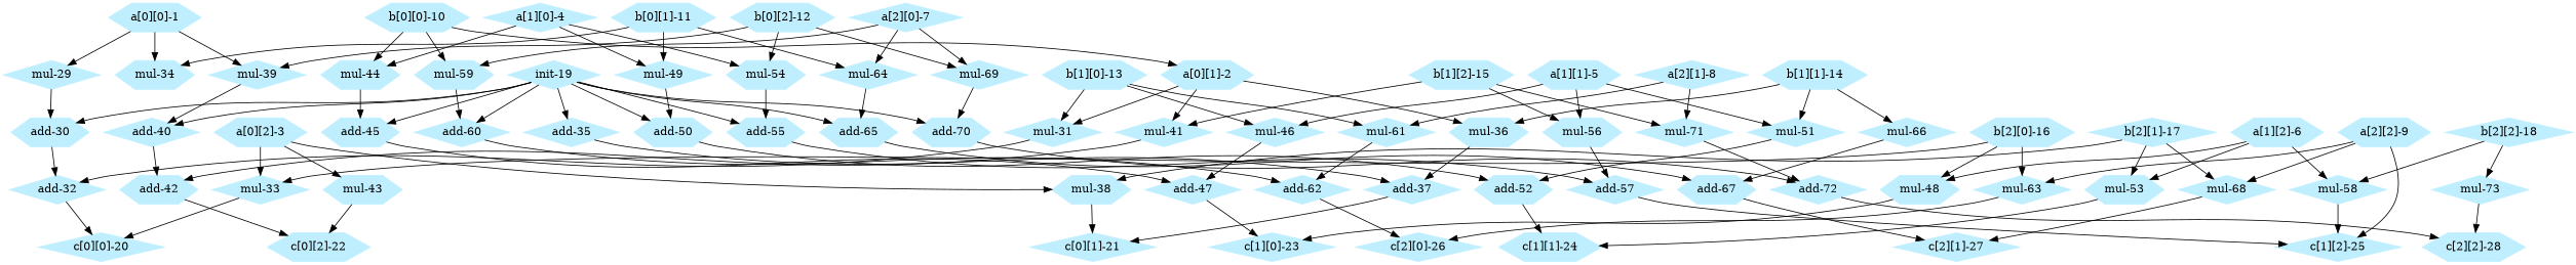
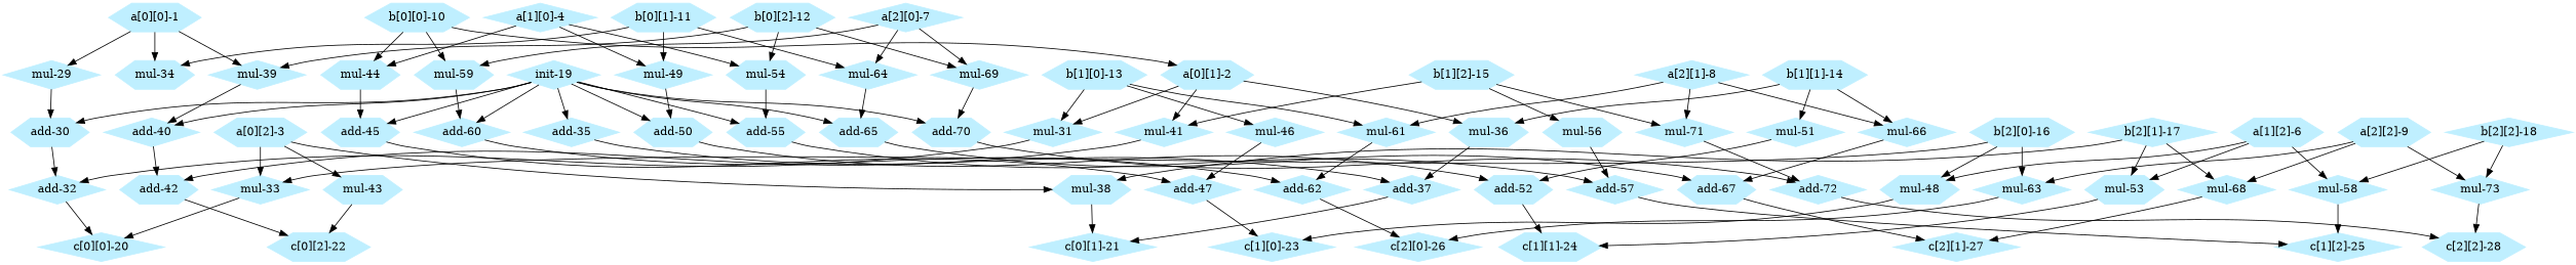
  digraph {
    node [color=lightblue1 shape=diamond style=filled]
    "a[0][0]-1" [shape=hexagon]
    "mul-29"
    "mul-34" [shape=hexagon]
    "mul-39"
    "add-30" [shape=hexagon]
    "add-40"
    "add-32"
    "b[0][0]-10" [shape=hexagon]
    "mul-44" [shape=hexagon]
    "mul-59" [shape=hexagon]
    "a[0][1]-2" [shape=hexagon]
    "add-45" [shape=hexagon]
    "add-60"
    "init-19"
    "add-35"
    "add-50" [shape=hexagon]
    "add-55" [shape=hexagon]
    "add-65" [shape=hexagon]
    "add-70" [shape=hexagon]
    "add-37"
    "add-42" [shape=hexagon]
    "add-47"
    "add-52" [shape=hexagon]
    "add-57"
    "add-62"
    "add-67" [shape=hexagon]
    "add-72"
    "c[0][0]-20"
    "mul-31"
    "mul-36" [shape=hexagon]
    "mul-41"
    "b[1][0]-13" [shape=hexagon]
    "mul-46"
    "mul-61"
    "a[0][2]-3" [shape=hexagon]
    "mul-33"
    "mul-38" [shape=hexagon]
    "mul-43" [shape=hexagon]
    "c[0][1]-21"
    "c[0][2]-22" [shape=hexagon]
    "b[2][0]-16" [shape=hexagon]
    "mul-48" [shape=hexagon]
    "mul-63"
    "c[1][0]-23"
    "c[2][0]-26"
    "b[0][1]-11" [shape=hexagon]
    "mul-49"
    "mul-64"
    "b[1][1]-14" [shape=hexagon]
    "mul-51"
    "mul-66"
    "b[2][1]-17"
    "mul-53" [shape=hexagon]
    "mul-68"
    "c[1][1]-24" [shape=hexagon]
    "c[2][1]-27"
    "b[0][2]-12" [shape=hexagon]
    "mul-54" [shape=hexagon]
    "mul-69"
    "b[1][2]-15" [shape=hexagon]
    "mul-56" [shape=hexagon]
    "mul-71"
    "b[2][2]-18"
    "mul-58"
    "mul-73"
    "c[1][2]-25"
    "c[2][2]-28" [shape=hexagon]
    "a[1][0]-4"
-   "a[1][1]-5" [shape=hexagon]
    "a[1][2]-6" [shape=hexagon]
    "a[2][0]-7"
    "a[2][1]-8"
    "a[2][2]-9" [shape=hexagon]
    "a[0][0]-1" -> "mul-29"
    "a[0][0]-1" -> "mul-34"
    "a[0][0]-1" -> "mul-39"
    "mul-29" -> "add-30"
    "mul-39" -> "add-40"
    "add-30" -> "add-32"
    "add-40" -> "add-42"
    "add-32" -> "c[0][0]-20"
    "b[0][0]-10" -> "mul-44"
    "b[0][0]-10" -> "mul-59"
    "b[0][0]-10" -> "a[0][1]-2"
    "mul-44" -> "add-45"
    "mul-59" -> "add-60"
    "a[0][1]-2" -> "mul-31"
    "a[0][1]-2" -> "mul-36"
    "a[0][1]-2" -> "mul-41"
    "add-45" -> "add-47"
    "add-60" -> "add-62"
    "init-19" -> "add-30"
    "init-19" -> "add-40"
    "init-19" -> "add-45"
    "init-19" -> "add-60"
    "init-19" -> "add-35"
    "init-19" -> "add-50"
    "init-19" -> "add-55"
    "init-19" -> "add-65"
    "init-19" -> "add-70"
    "add-35" -> "add-37"
    "add-50" -> "add-52"
    "add-55" -> "add-57"
    "add-65" -> "add-67"
    "add-70" -> "add-72"
    "add-37" -> "c[0][1]-21"
    "add-42" -> "c[0][2]-22"
    "add-47" -> "c[1][0]-23"
    "add-52" -> "c[1][1]-24"
    "add-57" -> "c[1][2]-25"
    "add-62" -> "c[2][0]-26"
    "add-67" -> "c[2][1]-27"
    "add-72" -> "c[2][2]-28"
    "mul-31" -> "add-32"
    "mul-36" -> "add-37"
    "mul-41" -> "add-42"
    "b[1][0]-13" -> "mul-31"
    "b[1][0]-13" -> "mul-46"
    "b[1][0]-13" -> "mul-61"
    "mul-46" -> "add-47"
    "mul-61" -> "add-62"
    "a[0][2]-3" -> "mul-33"
    "a[0][2]-3" -> "mul-38"
    "a[0][2]-3" -> "mul-43"
    "mul-33" -> "c[0][0]-20"
    "mul-38" -> "c[0][1]-21"
    "mul-43" -> "c[0][2]-22"
    "b[2][0]-16" -> "mul-33"
    "b[2][0]-16" -> "mul-48"
    "b[2][0]-16" -> "mul-63"
    "mul-48" -> "c[1][0]-23"
    "mul-63" -> "c[2][0]-26"
    "b[0][1]-11" -> "mul-34"
    "b[0][1]-11" -> "mul-49"
    "b[0][1]-11" -> "mul-64"
    "mul-49" -> "add-50"
    "mul-64" -> "add-65"
    "b[1][1]-14" -> "mul-36"
    "b[1][1]-14" -> "mul-51"
    "b[1][1]-14" -> "mul-66"
    "mul-51" -> "add-52"
    "mul-66" -> "add-67"
    "b[2][1]-17" -> "mul-38"
    "b[2][1]-17" -> "mul-53"
    "b[2][1]-17" -> "mul-68"
    "mul-53" -> "c[1][1]-24"
    "mul-68" -> "c[2][1]-27"
    "b[0][2]-12" -> "mul-39"
    "b[0][2]-12" -> "mul-54"
    "b[0][2]-12" -> "mul-69"
    "mul-54" -> "add-55"
    "mul-69" -> "add-70"
    "b[1][2]-15" -> "mul-41"
    "b[1][2]-15" -> "mul-56"
    "b[1][2]-15" -> "mul-71"
    "mul-56" -> "add-57"
    "mul-71" -> "add-72"
    "b[2][2]-18" -> "mul-58"
    "b[2][2]-18" -> "mul-73"
    "mul-58" -> "c[1][2]-25"
    "mul-73" -> "c[2][2]-28"
    "a[1][0]-4" -> "mul-44"
    "a[1][0]-4" -> "mul-49"
    "a[1][0]-4" -> "mul-54"
-   "a[1][1]-5" -> "mul-46"
-   "a[1][1]-5" -> "mul-51"
-   "a[1][1]-5" -> "mul-56"
    "a[1][2]-6" -> "mul-48"
    "a[1][2]-6" -> "mul-53"
    "a[1][2]-6" -> "mul-58"
    "a[2][0]-7" -> "mul-59"
    "a[2][0]-7" -> "mul-64"
    "a[2][0]-7" -> "mul-69"
    "a[2][1]-8" -> "mul-61"
+   "a[2][1]-8" -> "mul-66"
    "a[2][1]-8" -> "mul-71"
    "a[2][2]-9" -> "mul-63"
    "a[2][2]-9" -> "mul-68"
-   "a[2][2]-9" -> "c[1][2]-25"
+   "a[2][2]-9" -> "mul-73"
  }
